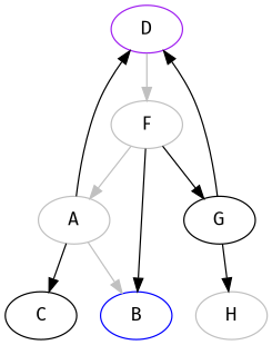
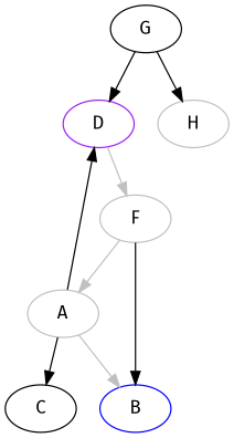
  digraph {
    fontname="Fira Sans"
    node [color=gray fontname="Fira Sans"]
    edge [fontname="Fira Sans"]
    n1 [color=purple label=D]
    n2 [label=F]
    n3 [label=A]
    n4 [label=G color=""]
    n5 [color=blue label=B]
    n6 [label=C color=""]
    n7 [label=H]
    n1 -> n2 [color=gray]
    n2 -> n3 [color=gray]
-   n2 -> n4
    n2 -> n5
    n3 -> n1
    n3 -> n5 [color=gray]
    n3 -> n6
    n4 -> n1
    n4 -> n7
  }
